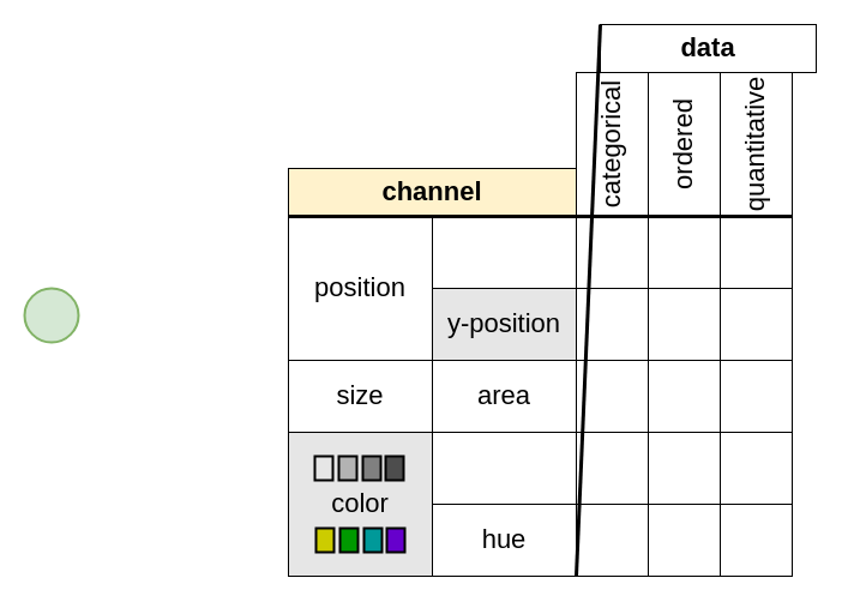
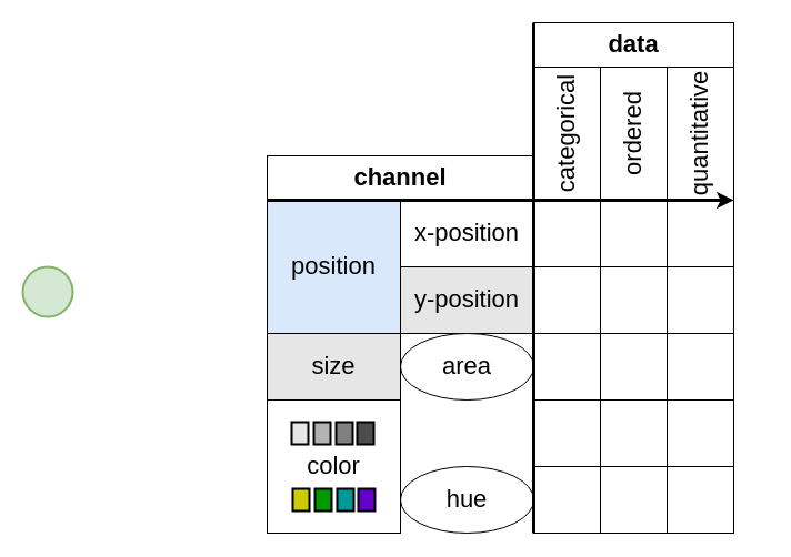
  <mxCell id="0" />
  <mxCell id="1" parent="0" />
- <mxCell id="2" value="channel" style="rounded=0;whiteSpace=wrap;html=1;fontSize=22;fontStyle=1;fillColor=#fff2cc;" vertex="1" parent="1"><mxGeometry x="240" y="140" width="240" height="40" as="geometry" /></mxCell>
+ <mxCell id="2" value="channel" style="rounded=0;whiteSpace=wrap;html=1;fontSize=22;fontStyle=1" vertex="1" parent="1"><mxGeometry x="240" y="140" width="240" height="40" as="geometry" /></mxCell>
+ <mxCell id="3" value="x-position" style="rounded=0;whiteSpace=wrap;html=1;fontSize=22;" vertex="1" parent="1"><mxGeometry x="360" y="180" width="120" height="60" as="geometry" /></mxCell>
  <mxCell id="4" value="y-position" style="rounded=0;whiteSpace=wrap;html=1;fontSize=22;fillColor=#e6e6e6;" vertex="1" parent="1"><mxGeometry x="360" y="240" width="120" height="60" as="geometry" /></mxCell>
- <mxCell id="5" value="area" style="rounded=0;whiteSpace=wrap;html=1;fontSize=22;" vertex="1" parent="1"><mxGeometry x="360" y="300" width="120" height="60" as="geometry" /></mxCell>
- <mxCell id="6" value="hue" style="rounded=0;whiteSpace=wrap;html=1;fontSize=22;" vertex="1" parent="1"><mxGeometry x="360" y="420" width="120" height="60" as="geometry" /></mxCell>
+ <mxCell id="5" value="area" style="ellipse;whiteSpace=wrap;html=1;fontSize=22;" vertex="1" parent="1"><mxGeometry x="360" y="300" width="120" height="60" as="geometry" /></mxCell>
+ <mxCell id="6" value="hue" style="ellipse;whiteSpace=wrap;html=1;fontSize=22;" vertex="1" parent="1"><mxGeometry x="360" y="420" width="120" height="60" as="geometry" /></mxCell>
  <mxCell id="7" value="categorical" style="rounded=0;whiteSpace=wrap;html=1;rotation=-90;fontSize=22;" vertex="1" parent="1"><mxGeometry x="450" y="90" width="120" height="60" as="geometry" /></mxCell>
  <mxCell id="8" value="ordered" style="rounded=0;whiteSpace=wrap;html=1;rotation=-90;fontSize=22;" vertex="1" parent="1"><mxGeometry x="510" y="90" width="120" height="60" as="geometry" /></mxCell>
  <mxCell id="9" value="quantitative" style="rounded=0;whiteSpace=wrap;html=1;rotation=-90;fontSize=22;" vertex="1" parent="1"><mxGeometry x="570" y="90" width="120" height="60" as="geometry" /></mxCell>
- <mxCell id="10" value="position" style="rounded=0;whiteSpace=wrap;html=1;rotation=0;fontSize=22;" vertex="1" parent="1"><mxGeometry x="240" y="180" width="120" height="120" as="geometry" /></mxCell>
- <mxCell id="11" value="size" style="rounded=0;whiteSpace=wrap;html=1;rotation=0;fontSize=22;" vertex="1" parent="1"><mxGeometry x="240" y="300" width="120" height="60" as="geometry" /></mxCell>
- <mxCell id="12" value="color" style="rounded=0;whiteSpace=wrap;html=1;rotation=0;fontSize=22;fillColor=#e6e6e6;" vertex="1" parent="1"><mxGeometry x="240" y="360" width="120" height="120" as="geometry" /></mxCell>
+ <mxCell id="10" value="position" style="rounded=0;whiteSpace=wrap;html=1;rotation=0;fontSize=22;fillColor=#dae8fc;" vertex="1" parent="1"><mxGeometry x="240" y="180" width="120" height="120" as="geometry" /></mxCell>
+ <mxCell id="11" value="size" style="rounded=0;whiteSpace=wrap;html=1;rotation=0;fontSize=22;fillColor=#e6e6e6;" vertex="1" parent="1"><mxGeometry x="240" y="300" width="120" height="60" as="geometry" /></mxCell>
+ <mxCell id="12" value="color" style="rounded=0;whiteSpace=wrap;html=1;rotation=0;fontSize=22;" vertex="1" parent="1"><mxGeometry x="240" y="360" width="120" height="120" as="geometry" /></mxCell>
  <mxCell id="13" value="" style="rounded=0;whiteSpace=wrap;html=1;fontSize=22;" vertex="1" parent="1"><mxGeometry x="480" y="180" width="60" height="60" as="geometry" /></mxCell>
  <mxCell id="14" value="" style="rounded=0;whiteSpace=wrap;html=1;fontSize=22;" vertex="1" parent="1"><mxGeometry x="540" y="180" width="60" height="60" as="geometry" /></mxCell>
  <mxCell id="15" value="" style="rounded=0;whiteSpace=wrap;html=1;fontSize=22;" vertex="1" parent="1"><mxGeometry x="600" y="180" width="60" height="60" as="geometry" /></mxCell>
  <mxCell id="16" value="" style="rounded=0;whiteSpace=wrap;html=1;fontSize=22;" vertex="1" parent="1"><mxGeometry x="480" y="240" width="60" height="60" as="geometry" /></mxCell>
  <mxCell id="17" value="" style="rounded=0;whiteSpace=wrap;html=1;fontSize=22;" vertex="1" parent="1"><mxGeometry x="540" y="240" width="60" height="60" as="geometry" /></mxCell>
  <mxCell id="18" value="" style="rounded=0;whiteSpace=wrap;html=1;fontSize=22;" vertex="1" parent="1"><mxGeometry x="600" y="240" width="60" height="60" as="geometry" /></mxCell>
  <mxCell id="19" value="" style="rounded=0;whiteSpace=wrap;html=1;fontSize=22;" vertex="1" parent="1"><mxGeometry x="480" y="300" width="60" height="60" as="geometry" /></mxCell>
  <mxCell id="20" value="" style="rounded=0;whiteSpace=wrap;html=1;fontSize=22;" vertex="1" parent="1"><mxGeometry x="540" y="300" width="60" height="60" as="geometry" /></mxCell>
  <mxCell id="21" value="" style="rounded=0;whiteSpace=wrap;html=1;fontSize=22;" vertex="1" parent="1"><mxGeometry x="600" y="300" width="60" height="60" as="geometry" /></mxCell>
  <mxCell id="22" value="" style="rounded=0;whiteSpace=wrap;html=1;fontSize=22;" vertex="1" parent="1"><mxGeometry x="480" y="360" width="60" height="60" as="geometry" /></mxCell>
  <mxCell id="23" value="" style="rounded=0;whiteSpace=wrap;html=1;fontSize=22;" vertex="1" parent="1"><mxGeometry x="540" y="360" width="60" height="60" as="geometry" /></mxCell>
  <mxCell id="24" value="" style="rounded=0;whiteSpace=wrap;html=1;fontSize=22;" vertex="1" parent="1"><mxGeometry x="600" y="360" width="60" height="60" as="geometry" /></mxCell>
  <mxCell id="25" value="" style="rounded=0;whiteSpace=wrap;html=1;fontSize=22;" vertex="1" parent="1"><mxGeometry x="480" y="420" width="60" height="60" as="geometry" /></mxCell>
  <mxCell id="26" value="" style="rounded=0;whiteSpace=wrap;html=1;fontSize=22;" vertex="1" parent="1"><mxGeometry x="540" y="420" width="60" height="60" as="geometry" /></mxCell>
  <mxCell id="27" value="" style="rounded=0;whiteSpace=wrap;html=1;fontSize=22;" vertex="1" parent="1"><mxGeometry x="600" y="420" width="60" height="60" as="geometry" /></mxCell>
- <mxCell id="28" value="data" style="rounded=0;whiteSpace=wrap;html=1;fontSize=22;fontStyle=1" vertex="1" parent="1"><mxGeometry x="500" y="20" width="180" height="40" as="geometry" /></mxCell>
+ <mxCell id="28" value="data" style="rounded=0;whiteSpace=wrap;html=1;fontSize=22;fontStyle=1" vertex="1" parent="1"><mxGeometry x="480" y="20" width="180" height="40" as="geometry" /></mxCell>
  <mxCell id="29" value="" style="ellipse;whiteSpace=wrap;html=1;fontSize=22;fillColor=#d5e8d4;strokeColor=#82b366;strokeWidth=2;" vertex="1" parent="1"><mxGeometry x="20" y="240" width="45" height="45" as="geometry" /></mxCell>
  <mxCell id="30" value="" style="rounded=0;whiteSpace=wrap;html=1;fontSize=22;strokeWidth=2;fillColor=#E6E6E6;" vertex="1" parent="1"><mxGeometry x="262" y="380" width="15" height="20" as="geometry" /></mxCell>
  <mxCell id="31" value="" style="rounded=0;whiteSpace=wrap;html=1;fontSize=22;strokeWidth=2;fillColor=#B3B3B3;" vertex="1" parent="1"><mxGeometry x="282" y="380" width="15" height="20" as="geometry" /></mxCell>
  <mxCell id="32" value="" style="rounded=0;whiteSpace=wrap;html=1;fontSize=22;strokeWidth=2;fillColor=#808080;" vertex="1" parent="1"><mxGeometry x="302" y="380" width="15" height="20" as="geometry" /></mxCell>
  <mxCell id="33" value="" style="rounded=0;whiteSpace=wrap;html=1;fontSize=22;strokeWidth=2;fillColor=#4D4D4D;" vertex="1" parent="1"><mxGeometry x="321" y="380" width="15" height="20" as="geometry" /></mxCell>
  <mxCell id="34" value="" style="rounded=0;whiteSpace=wrap;html=1;fontSize=22;strokeWidth=2;fillColor=#CCCC00;" vertex="1" parent="1"><mxGeometry x="263" y="440" width="15" height="20" as="geometry" /></mxCell>
  <mxCell id="35" value="" style="rounded=0;whiteSpace=wrap;html=1;fontSize=22;strokeWidth=2;fillColor=#009900;" vertex="1" parent="1"><mxGeometry x="283" y="440" width="15" height="20" as="geometry" /></mxCell>
  <mxCell id="36" value="" style="rounded=0;whiteSpace=wrap;html=1;fontSize=22;strokeWidth=2;fillColor=#009999;" vertex="1" parent="1"><mxGeometry x="303" y="440" width="15" height="20" as="geometry" /></mxCell>
  <mxCell id="37" value="" style="rounded=0;whiteSpace=wrap;html=1;fontSize=22;strokeWidth=2;fillColor=#6600CC;" vertex="1" parent="1"><mxGeometry x="322" y="440" width="15" height="20" as="geometry" /></mxCell>
- <mxCell id="38" value="" style="endArrow=none;html=1;fontSize=22;entryX=0;entryY=1;entryDx=0;entryDy=0;exitX=0;exitY=0;exitDx=0;exitDy=0;strokeWidth=3;" edge="1" parent="1" source="10" target="9"><mxGeometry width="50" height="50" relative="1" as="geometry"><mxPoint x="20" y="170" as="sourcePoint" /><mxPoint x="70" y="120" as="targetPoint" /></mxGeometry></mxCell>
+ <mxCell id="38" value="" style="endArrow=classic;html=1;fontSize=22;entryX=0;entryY=1;entryDx=0;entryDy=0;exitX=0;exitY=0;exitDx=0;exitDy=0;strokeWidth=3;" edge="1" parent="1" source="10" target="9"><mxGeometry width="50" height="50" relative="1" as="geometry"><mxPoint x="20" y="170" as="sourcePoint" /><mxPoint x="70" y="120" as="targetPoint" /></mxGeometry></mxCell>
  <mxCell id="39" value="" style="endArrow=none;html=1;fontSize=22;strokeWidth=3;exitX=0;exitY=1;exitDx=0;exitDy=0;entryX=0;entryY=0;entryDx=0;entryDy=0;" edge="1" parent="1" source="25" target="28"><mxGeometry width="50" height="50" relative="1" as="geometry"><mxPoint x="260" y="80" as="sourcePoint" /><mxPoint x="480" y="180" as="targetPoint" /></mxGeometry></mxCell>
